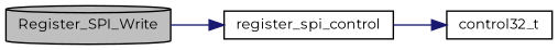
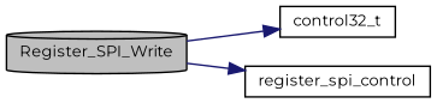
  digraph {
    fontname=Montserrat
    rankdir=LR
    node [color=black fillcolor=white fontname=Montserrat fontsize=10 shape=box style=filled]
    edge [color=midnightblue fontname=Montserrat fontsize=10 labelfontname=Helvetica labelfontsize=10 style=solid]
    n1 [fillcolor=grey75 fontcolor=black height=0.2 label=Register_SPI_Write shape=cylinder width=0.4]
    n2 [height=0.2 label=control32_t width=0.4]
    n3 [height=0.2 label=register_spi_control width=0.4]
-   n3 -> n2
+   n1 -> n2
    n1 -> n3
  }
